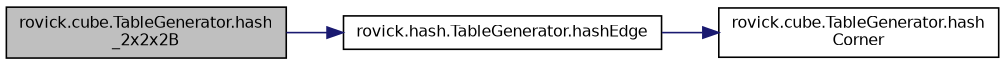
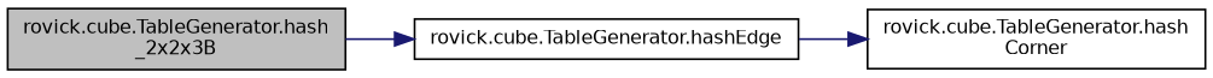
  digraph {
    rankdir=LR
    node [color=black fillcolor=white fontname=Helvetica fontsize=10 shape=record style=filled]
    edge [color=midnightblue fontname=Helvetica fontsize=10 labelfontname=Helvetica labelfontsize=10 style=solid]
-   n1 [fillcolor=grey75 fontcolor=black height=0.2 label="rovick.cube.TableGenerator.hash\l_2x2x2B" width=0.4]
-   n2 [height=0.2 label="rovick.hash.TableGenerator.hashEdge" width=0.4]
+   n1 [fillcolor=grey75 fontcolor=black height=0.2 label="rovick.cube.TableGenerator.hash\l_2x2x3B" width=0.4]
+   n2 [height=0.2 label="rovick.cube.TableGenerator.hashEdge" width=0.4]
    n3 [height=0.2 label="rovick.cube.TableGenerator.hash\lCorner" width=0.4]
    n1 -> n2
    n2 -> n3
  }
